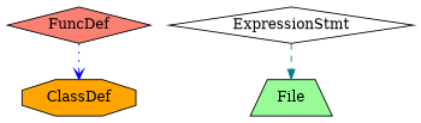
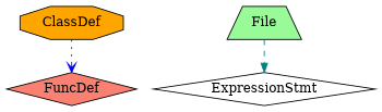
  digraph {
    node [shape=diamond style=filled]
    ClassDef [fillcolor=orange shape=octagon]
    File [fillcolor=palegreen shape=trapezium]
    FuncDef [fillcolor=salmon]
    ExpressionStmt [fillcolor=white]
-   FuncDef -> ClassDef [arrowhead=vee color=blue style=dotted]
-   ExpressionStmt -> File [arrowhead=normal color=teal style=dashed]
+   ClassDef -> FuncDef [arrowhead=vee color=blue style=dotted]
+   File -> ExpressionStmt [arrowhead=normal color=teal style=dashed]
  }
